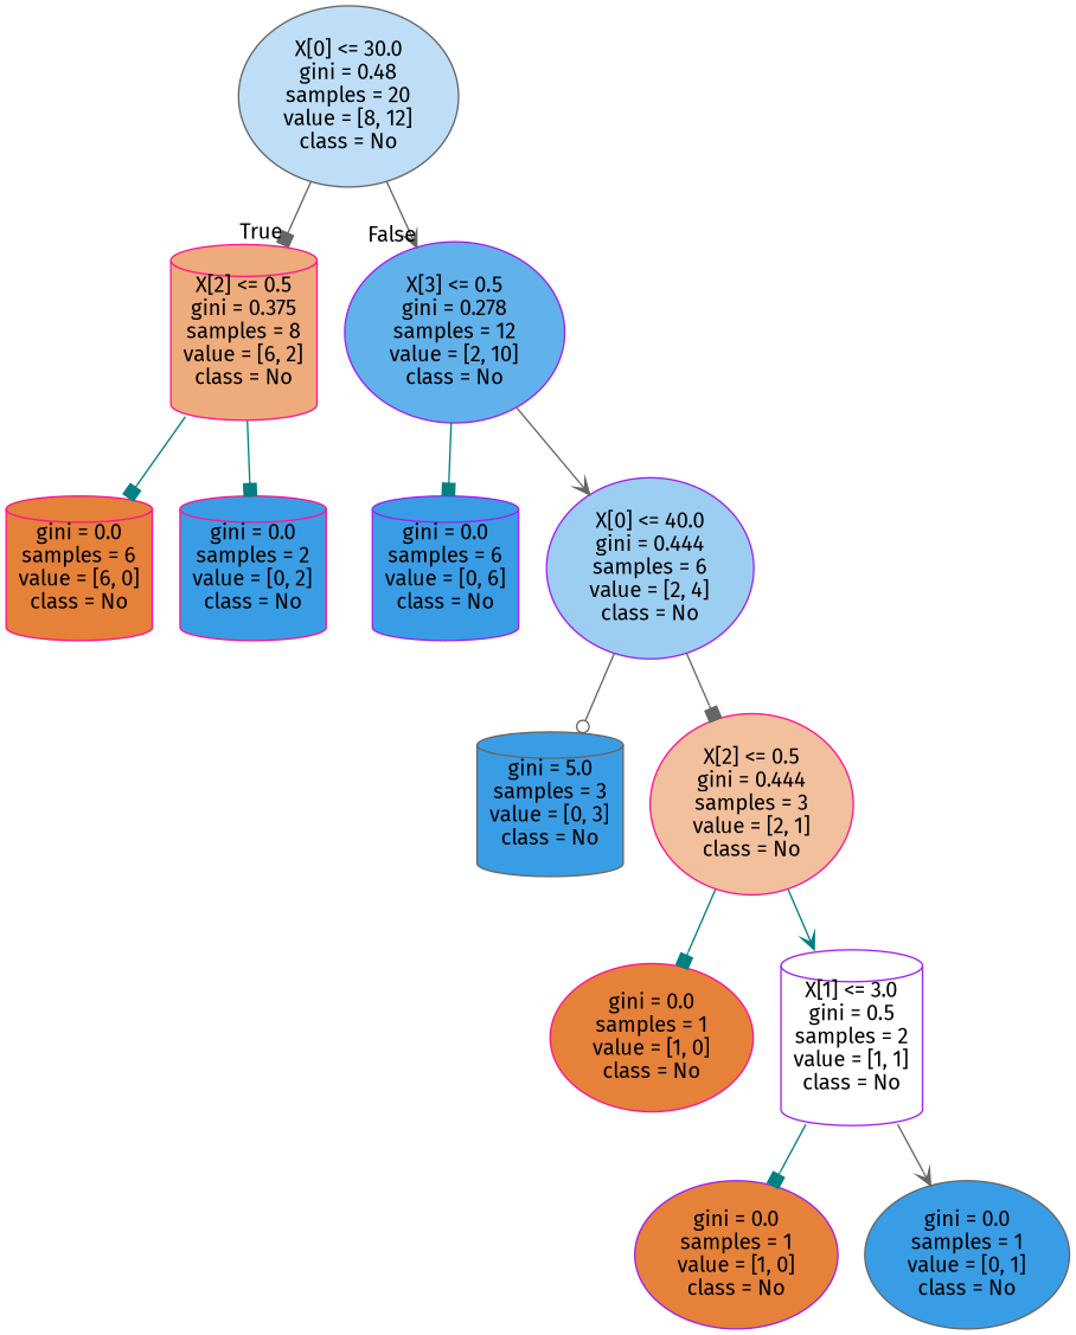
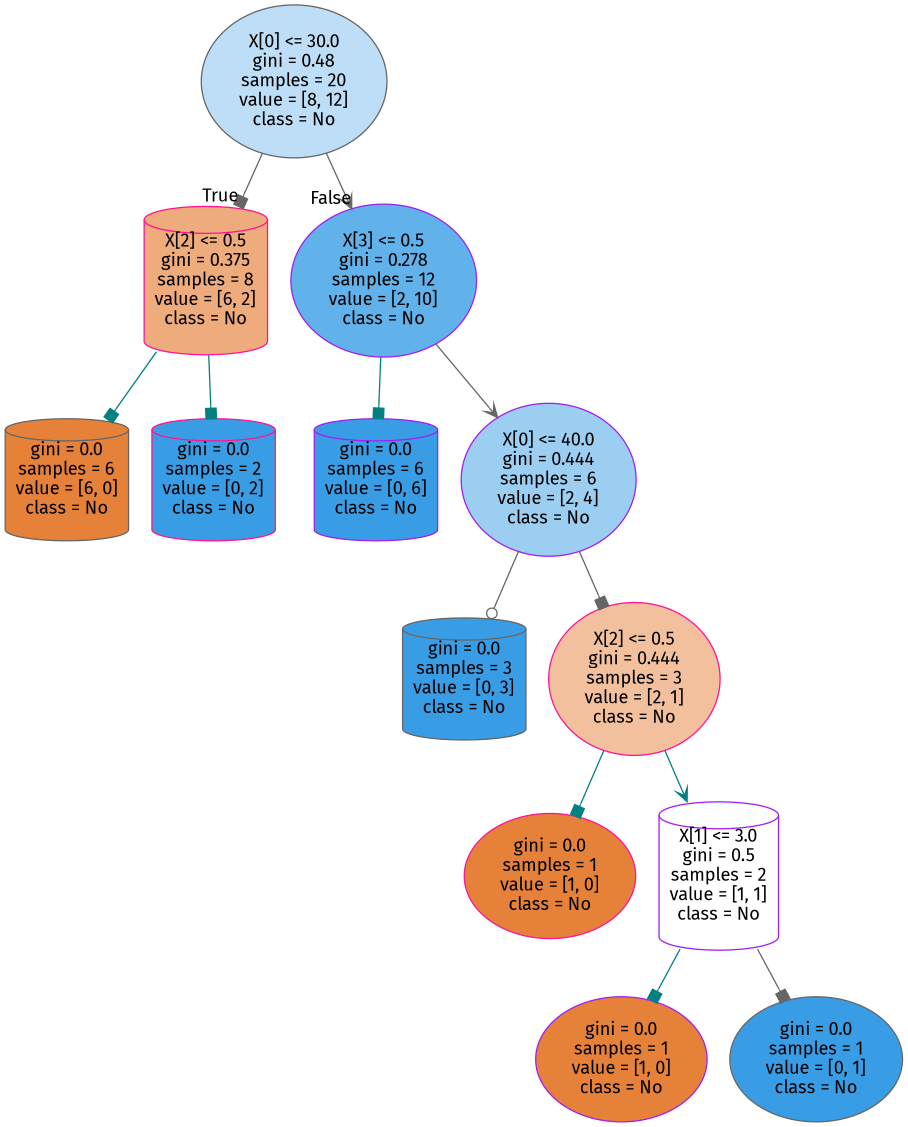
  digraph {
    fontname="Fira Sans"
    node [color=deeppink fillcolor="#399de5" fontname="Fira Sans" shape=ellipse style=filled]
    edge [arrowhead=box color=gray40 fontname="Fira Sans"]
    n1 [color=gray40 fillcolor="#bddef6" label="X[0] <= 30.0\ngini = 0.48\nsamples = 20\nvalue = [8, 12]\nclass = No"]
    n2 [fillcolor="#eeab7b" label="X[2] <= 0.5\ngini = 0.375\nsamples = 8\nvalue = [6, 2]\nclass = No" shape=cylinder]
    n3 [color=purple fillcolor="#61b1ea" label="X[3] <= 0.5\ngini = 0.278\nsamples = 12\nvalue = [2, 10]\nclass = No"]
-   n4 [fillcolor="#e58139" label="gini = 0.0\nsamples = 6\nvalue = [6, 0]\nclass = No" shape=cylinder]
+   n4 [color=gray40 fillcolor="#e58139" label="gini = 0.0\nsamples = 6\nvalue = [6, 0]\nclass = No" shape=cylinder]
    n5 [label="gini = 0.0\nsamples = 2\nvalue = [0, 2]\nclass = No" shape=cylinder]
    n6 [color=purple label="gini = 0.0\nsamples = 6\nvalue = [0, 6]\nclass = No" shape=cylinder]
    n7 [color=purple fillcolor="#9ccef2" label="X[0] <= 40.0\ngini = 0.444\nsamples = 6\nvalue = [2, 4]\nclass = No"]
-   n8 [color=gray40 label="gini = 5.0\nsamples = 3\nvalue = [0, 3]\nclass = No" shape=cylinder]
+   n8 [color=gray40 label="gini = 0.0\nsamples = 3\nvalue = [0, 3]\nclass = No" shape=cylinder]
    n9 [fillcolor="#f2c09c" label="X[2] <= 0.5\ngini = 0.444\nsamples = 3\nvalue = [2, 1]\nclass = No"]
    n10 [fillcolor="#e58139" label="gini = 0.0\nsamples = 1\nvalue = [1, 0]\nclass = No"]
    n11 [color=purple fillcolor="#ffffff" label="X[1] <= 3.0\ngini = 0.5\nsamples = 2\nvalue = [1, 1]\nclass = No" shape=cylinder]
    n12 [color=purple fillcolor="#e58139" label="gini = 0.0\nsamples = 1\nvalue = [1, 0]\nclass = No"]
    n13 [color=gray40 label="gini = 0.0\nsamples = 1\nvalue = [0, 1]\nclass = No"]
    n1 -> n2 [headlabel=True labelangle=45 labeldistance=2.5]
    n1 -> n3 [arrowhead=vee headlabel=False labelangle=-45 labeldistance=2.5]
    n2 -> n4 [color=teal]
    n2 -> n5 [color=teal]
    n3 -> n6 [color=teal]
    n3 -> n7 [arrowhead=vee]
    n7 -> n8 [arrowhead=odot]
    n7 -> n9
    n9 -> n10 [color=teal]
    n9 -> n11 [arrowhead=vee color=teal]
    n11 -> n12 [color=teal]
-   n11 -> n13 [arrowhead=vee]
+   n11 -> n13
  }
